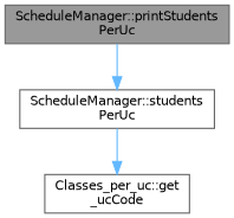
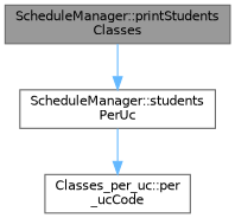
  digraph {
    rankdir=TB
    node [color=grey40 fillcolor=white fontname=Helvetica fontsize=10 shape=box style=filled]
    edge [color=steelblue1 fontname=Helvetica fontsize=10 labelfontname=Helvetica labelfontsize=10 style=solid]
-   n1 [color=gray40 fillcolor=grey60 fontcolor=black height=0.2 label="ScheduleManager::printStudents\lPerUc" width=0.4]
+   n1 [color=gray40 fillcolor=grey60 fontcolor=black height=0.2 label="ScheduleManager::printStudents\lClasses" width=0.4]
    n2 [height=0.2 label="ScheduleManager::students\lPerUc" width=0.4]
-   n3 [height=0.2 label="Classes_per_uc::get\l_ucCode" width=0.4]
+   n3 [height=0.2 label="Classes_per_uc::per\l_ucCode" width=0.4]
    n1 -> n2
    n2 -> n3
  }
